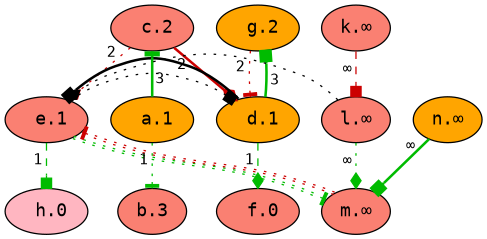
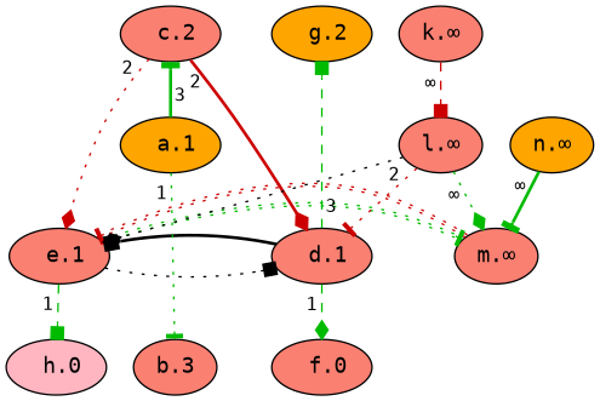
  digraph {
    fontname="DejaVu Sans Mono"
    node [fillcolor=salmon fontname="DejaVu Sans Mono" fontsize=14 style=filled]
    edge [arrowhead=box color="#00BB00" dir=forward fontname="DejaVu Sans Mono" fontsize=12 labeldistance=1.5 style=dotted]
    n1 [label="b.3"]
    n2 [label=" f.0"]
    n3 [fillcolor=lightpink label=" h.0"]
    n4 [label=" c.2"]
    n5 [fillcolor=orange label=" g.2"]
    n6 [label=" e.1"]
-   n7 [fillcolor=orange label=" d.1"]
+   n7 [label=" d.1"]
    n8 [label="m.∞"]
    n9 [fillcolor=orange label=" a.1"]
    n10 [label="k.∞"]
    n11 [label="l.∞"]
    n12 [fillcolor=orange label="n.∞"]
    subgraph sub_1 {
      rank=max
      n1
      n2
      n3
    }
    subgraph sub_2 {
      rank=min
      n4
      n5
    }
    n4 -> n6 [arrowhead=diamond color="#CC0000" taillabel=2]
    n4 -> n7 [arrowhead=diamond color="#CC0000" style=bold taillabel=2]
-   n5 -> n7 [arrowhead=tee color="#CC0000" taillabel=2]
+   n11 -> n7 [arrowhead=tee color="#CC0000" taillabel=2]
    n6 -> n3 [style=dashed taillabel=1]
    n6 -> n7 [color=black constraint=false]
    n6 -> n8 [arrowhead=tee color="#00BB00:#00BB00" constraint=false]
    n7 -> n2 [arrowhead=diamond style=dashed taillabel=1]
-   n7 -> n5 [style=bold taillabel=3]
+   n7 -> n5 [style=dashed taillabel=3]
    n7 -> n6 [color=black constraint=false style=bold]
    n8 -> n6 [arrowhead=tee color="#CC0000:#CC0000" constraint=false]
    n9 -> n1 [arrowhead=tee taillabel=1]
    n9 -> n4 [arrowhead=tee style=bold taillabel=3]
    n10 -> n11 [color="#CC0000" style=dashed taillabel="∞"]
    n11 -> n6 [arrowhead=diamond color=black constraint=false]
    n11 -> n8 [arrowhead=diamond taillabel="∞"]
-   n12 -> n8 [style=bold taillabel="∞"]
+   n12 -> n8 [arrowhead=tee style=bold taillabel="∞"]
  }
